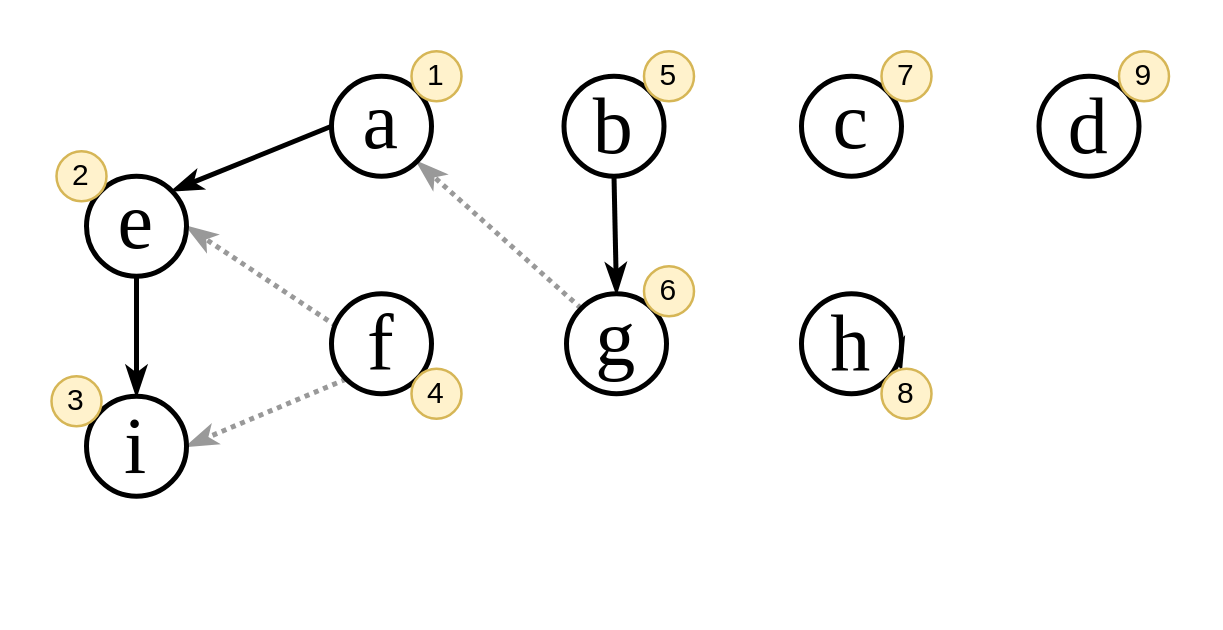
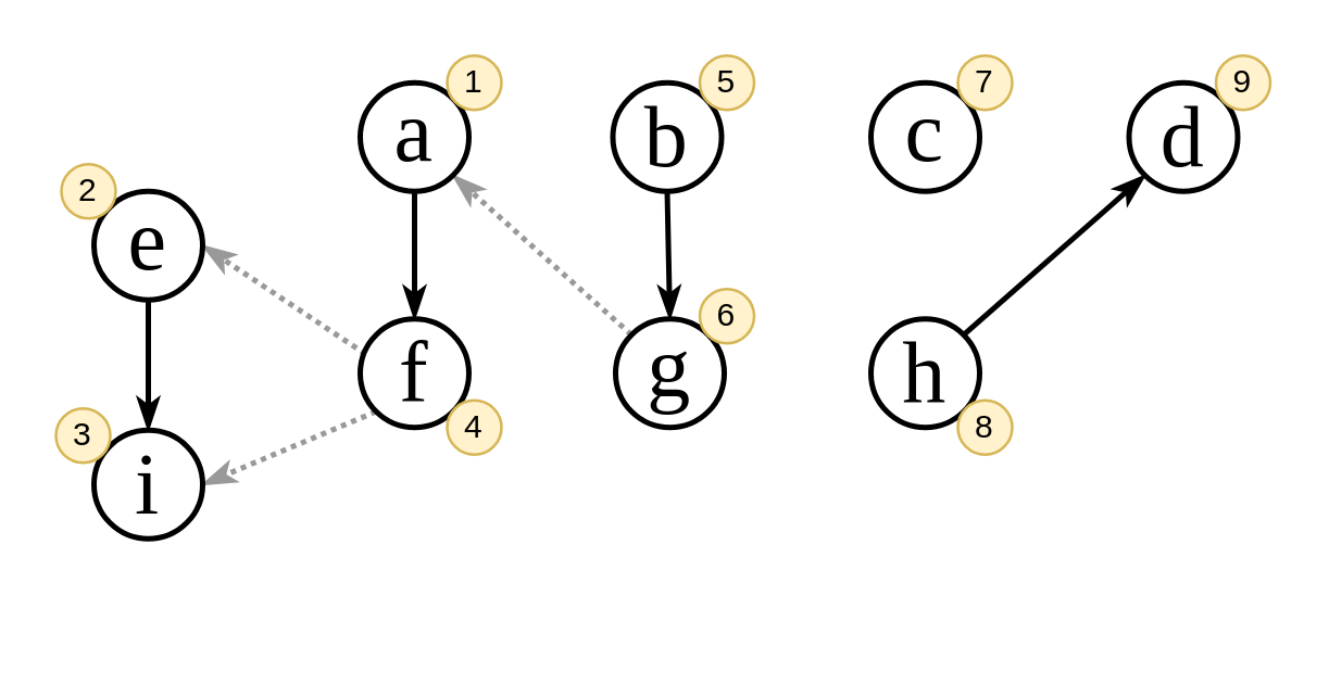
  <mxCell id="0" />
  <mxCell id="1" parent="0" />
  <mxCell id="2" value="" style="group" vertex="1" connectable="0" parent="1"><mxGeometry x="20" y="20" width="447" height="210" as="geometry" /></mxCell>
  <mxCell id="3" value="b" style="ellipse;whiteSpace=wrap;html=1;aspect=fixed;strokeWidth=2;fontFamily=Times New Roman;fontSize=32;" parent="2" vertex="1"><mxGeometry x="205" y="10" width="40" height="40" as="geometry" /></mxCell>
  <mxCell id="4" value="c" style="ellipse;whiteSpace=wrap;html=1;aspect=fixed;strokeWidth=2;fontFamily=Times New Roman;fontSize=32;spacingTop=-5;" parent="2" vertex="1"><mxGeometry x="300" y="10" width="40" height="40" as="geometry" /></mxCell>
  <mxCell id="5" value="d" style="ellipse;whiteSpace=wrap;html=1;aspect=fixed;strokeWidth=2;fontFamily=Times New Roman;fontSize=32;" parent="2" vertex="1"><mxGeometry x="395" y="10" width="40" height="40" as="geometry" /></mxCell>
+ <mxCell id="6" style="edgeStyle=none;rounded=0;orthogonalLoop=1;jettySize=auto;html=1;exitX=0.5;exitY=1;exitDx=0;exitDy=0;entryX=0.5;entryY=0;entryDx=0;entryDy=0;strokeWidth=2;fontFamily=Times New Roman;fontSize=32;endArrow=classicThin;endFill=1;" parent="2" source="24" target="20" edge="1"><mxGeometry relative="1" as="geometry" /></mxCell>
  <mxCell id="7" style="edgeStyle=none;shape=connector;rounded=0;orthogonalLoop=1;jettySize=auto;html=1;exitX=0.5;exitY=1;exitDx=0;exitDy=0;entryX=0.5;entryY=0;entryDx=0;entryDy=0;labelBackgroundColor=default;strokeColor=default;strokeWidth=2;fontFamily=Times New Roman;fontSize=32;fontColor=default;endArrow=classicThin;endFill=1;" parent="2" source="3" target="22" edge="1"><mxGeometry relative="1" as="geometry" /></mxCell>
- <mxCell id="8" style="edgeStyle=none;rounded=0;orthogonalLoop=1;jettySize=auto;html=1;exitX=1;exitY=0;exitDx=0;exitDy=0;strokeWidth=2;fontFamily=Times New Roman;fontSize=32;endArrow=classicThin;endFill=1;" parent="2" source="9" target="17" edge="1"><mxGeometry relative="1" as="geometry" /></mxCell>
+ <mxCell id="8" style="edgeStyle=none;rounded=0;orthogonalLoop=1;jettySize=auto;html=1;exitX=1;exitY=0;exitDx=0;exitDy=0;entryX=0;entryY=1;entryDx=0;entryDy=0;strokeWidth=2;fontFamily=Times New Roman;fontSize=32;endArrow=classicThin;endFill=1;" parent="2" source="9" target="5" edge="1"><mxGeometry relative="1" as="geometry" /></mxCell>
  <mxCell id="9" value="h" style="ellipse;whiteSpace=wrap;html=1;aspect=fixed;strokeWidth=2;fontFamily=Times New Roman;fontSize=32;" parent="2" vertex="1"><mxGeometry x="300" y="97" width="40" height="40" as="geometry" /></mxCell>
  <mxCell id="10" style="edgeStyle=none;shape=connector;rounded=0;orthogonalLoop=1;jettySize=auto;html=1;exitX=0;exitY=1;exitDx=0;exitDy=0;entryX=1;entryY=0.5;entryDx=0;entryDy=0;labelBackgroundColor=default;strokeColor=#999999;strokeWidth=2;fontFamily=Times New Roman;fontSize=32;fontColor=default;endArrow=classicThin;endFill=1;dashed=1;dashPattern=1 1;" parent="2" source="20" target="28" edge="1"><mxGeometry relative="1" as="geometry" /></mxCell>
  <mxCell id="11" style="edgeStyle=none;rounded=0;orthogonalLoop=1;jettySize=auto;html=1;exitX=0.5;exitY=1;exitDx=0;exitDy=0;entryX=0.5;entryY=0;entryDx=0;entryDy=0;strokeWidth=2;fontFamily=Times New Roman;fontSize=32;endArrow=classicThin;endFill=1;" parent="2" source="26" target="28" edge="1"><mxGeometry relative="1" as="geometry" /></mxCell>
  <mxCell id="12" style="edgeStyle=none;rounded=0;orthogonalLoop=1;jettySize=auto;html=1;exitX=1;exitY=1;exitDx=0;exitDy=0;strokeWidth=2;fontFamily=Times New Roman;fontSize=32;endArrow=none;endFill=0;" parent="2" source="26" target="26" edge="1"><mxGeometry relative="1" as="geometry" /></mxCell>
  <mxCell id="13" style="edgeStyle=none;shape=connector;rounded=0;orthogonalLoop=1;jettySize=auto;html=1;exitX=0;exitY=0;exitDx=0;exitDy=0;entryX=1;entryY=1;entryDx=0;entryDy=0;labelBackgroundColor=default;strokeColor=#999999;strokeWidth=2;fontFamily=Times New Roman;fontSize=32;fontColor=default;endArrow=classicThin;endFill=1;dashed=1;dashPattern=1 1;" parent="2" source="22" target="24" edge="1"><mxGeometry relative="1" as="geometry" /></mxCell>
  <mxCell id="14" style="edgeStyle=none;shape=connector;rounded=0;orthogonalLoop=1;jettySize=auto;html=1;exitX=0.05;exitY=0.325;exitDx=0;exitDy=0;entryX=1;entryY=0.5;entryDx=0;entryDy=0;labelBackgroundColor=default;strokeColor=#999999;strokeWidth=2;fontFamily=Times New Roman;fontSize=32;fontColor=default;endArrow=classicThin;endFill=1;exitPerimeter=0;dashed=1;dashPattern=1 1;" parent="2" source="20" target="26" edge="1"><mxGeometry relative="1" as="geometry" /></mxCell>
  <mxCell id="15" value="5" style="ellipse;whiteSpace=wrap;html=1;aspect=fixed;fillColor=#fff2cc;strokeColor=#d6b656;container=0;" parent="2" vertex="1"><mxGeometry x="237" width="20" height="20" as="geometry" /></mxCell>
  <mxCell id="16" value="7" style="ellipse;whiteSpace=wrap;html=1;aspect=fixed;fillColor=#fff2cc;strokeColor=#d6b656;container=0;" parent="2" vertex="1"><mxGeometry x="332" width="20" height="20" as="geometry" /></mxCell>
  <mxCell id="17" value="8" style="ellipse;whiteSpace=wrap;html=1;aspect=fixed;fillColor=#fff2cc;strokeColor=#d6b656;container=0;" parent="2" vertex="1"><mxGeometry x="332" y="127" width="20" height="20" as="geometry" /></mxCell>
  <mxCell id="18" value="9" style="ellipse;whiteSpace=wrap;html=1;aspect=fixed;fillColor=#fff2cc;strokeColor=#d6b656;container=0;" parent="2" vertex="1"><mxGeometry x="427" width="20" height="20" as="geometry" /></mxCell>
- <mxCell id="19" style="edgeStyle=none;rounded=0;orthogonalLoop=1;jettySize=auto;html=1;exitX=0;exitY=0.5;exitDx=0;exitDy=0;entryX=1;entryY=0;entryDx=0;entryDy=0;strokeWidth=2;fontFamily=Times New Roman;fontSize=32;endArrow=classicThin;endFill=1;" parent="2" source="24" target="26" edge="1"><mxGeometry relative="1" as="geometry" /></mxCell>
  <mxCell id="20" value="f" style="ellipse;whiteSpace=wrap;html=1;aspect=fixed;strokeWidth=2;fontFamily=Times New Roman;fontSize=32;" parent="2" vertex="1"><mxGeometry x="112" y="97" width="40" height="40" as="geometry" /></mxCell>
  <mxCell id="21" value="4" style="ellipse;whiteSpace=wrap;html=1;aspect=fixed;fillColor=#fff2cc;strokeColor=#d6b656;container=0;" parent="2" vertex="1"><mxGeometry x="144" y="127" width="20" height="20" as="geometry" /></mxCell>
  <mxCell id="22" value="g" style="ellipse;whiteSpace=wrap;html=1;aspect=fixed;strokeWidth=2;fontFamily=Times New Roman;fontSize=32;spacingTop=-5;" parent="2" vertex="1"><mxGeometry x="206" y="97" width="40" height="40" as="geometry" /></mxCell>
  <mxCell id="23" value="6" style="ellipse;whiteSpace=wrap;html=1;aspect=fixed;fillColor=#fff2cc;strokeColor=#d6b656;container=0;" parent="2" vertex="1"><mxGeometry x="237" y="86" width="20" height="20" as="geometry" /></mxCell>
  <mxCell id="24" value="a" style="ellipse;whiteSpace=wrap;html=1;aspect=fixed;strokeWidth=2;fontFamily=Times New Roman;fontSize=32;spacingTop=-5;" parent="2" vertex="1"><mxGeometry x="112" y="10" width="40" height="40" as="geometry" /></mxCell>
  <mxCell id="25" value="1" style="ellipse;whiteSpace=wrap;html=1;aspect=fixed;fillColor=#fff2cc;strokeColor=#d6b656;container=0;" parent="2" vertex="1"><mxGeometry x="144" width="20" height="20" as="geometry" /></mxCell>
  <mxCell id="26" value="e" style="ellipse;whiteSpace=wrap;html=1;aspect=fixed;strokeWidth=2;fontFamily=Times New Roman;fontSize=32;spacingTop=-5;" parent="2" vertex="1"><mxGeometry x="14" y="50" width="40" height="40" as="geometry" /></mxCell>
  <mxCell id="27" value="2" style="ellipse;whiteSpace=wrap;html=1;aspect=fixed;fillColor=#fff2cc;strokeColor=#d6b656;container=0;" parent="2" vertex="1"><mxGeometry x="2" y="40" width="20" height="20" as="geometry" /></mxCell>
  <mxCell id="28" value="i" style="ellipse;whiteSpace=wrap;html=1;aspect=fixed;strokeWidth=2;fontFamily=Times New Roman;fontSize=32;" parent="2" vertex="1"><mxGeometry x="14" y="138" width="40" height="40" as="geometry" /></mxCell>
  <mxCell id="29" value="3" style="ellipse;whiteSpace=wrap;html=1;aspect=fixed;fillColor=#fff2cc;strokeColor=#d6b656;container=0;" parent="2" vertex="1"><mxGeometry y="130" width="20" height="20" as="geometry" /></mxCell>
